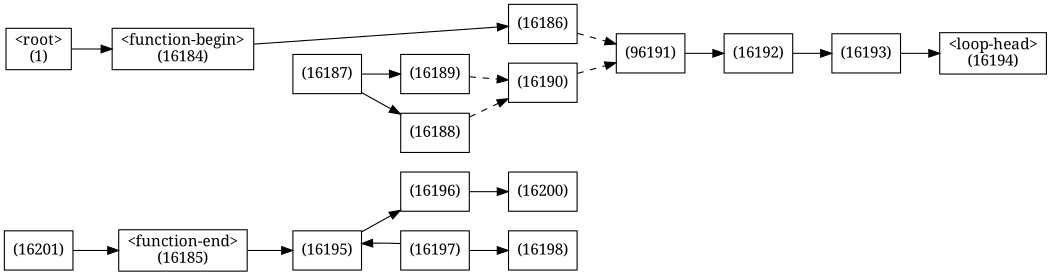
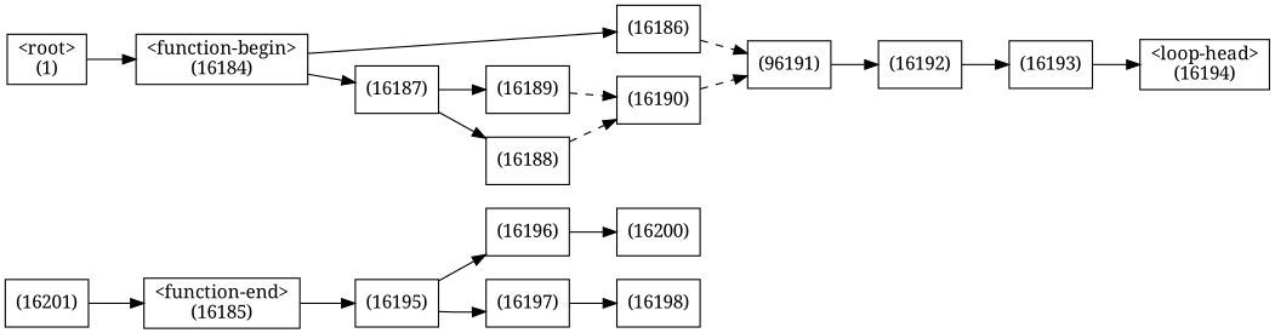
  digraph {
    fontname="Noto Serif"
    rankdir=LR
    node [fontname="Noto Serif" shape=box]
    edge [fontname="Noto Serif" style=solid]
    n1 [label="(16201)"]
    n2 [label="<function-end>\n(16185)"]
    n3 [label="(16195)"]
    n4 [label="(16200)"]
    n5 [label="(16196)"]
    n6 [label="<loop-head>\n(16194)"]
    n7 [label="(16198)"]
    n8 [label="(16197)"]
    n9 [label="(16193)"]
    n10 [label="(16192)"]
    n11 [label="(96191)"]
    n12 [label="(16190)"]
    n13 [label="(16186)"]
    n14 [label="(16189)"]
    n15 [label="(16188)"]
    n16 [label="(16187)"]
    n17 [label="<function-begin>\n(16184)"]
    n18 [label="<root>\n(1)"]
    n1 -> n2
    n2 -> n3
    n3 -> n5
-   n8 -> n3
+   n3 -> n8
    n5 -> n4
    n8 -> n7
    n9 -> n6
    n10 -> n9
    n11 -> n10
    n12 -> n11 [style=dashed]
    n13 -> n11 [style=dashed]
    n14 -> n12 [style=dashed]
    n15 -> n12 [style=dashed]
    n16 -> n14
    n16 -> n15
    n17 -> n13
+   n17 -> n16
    n18 -> n17
  }
